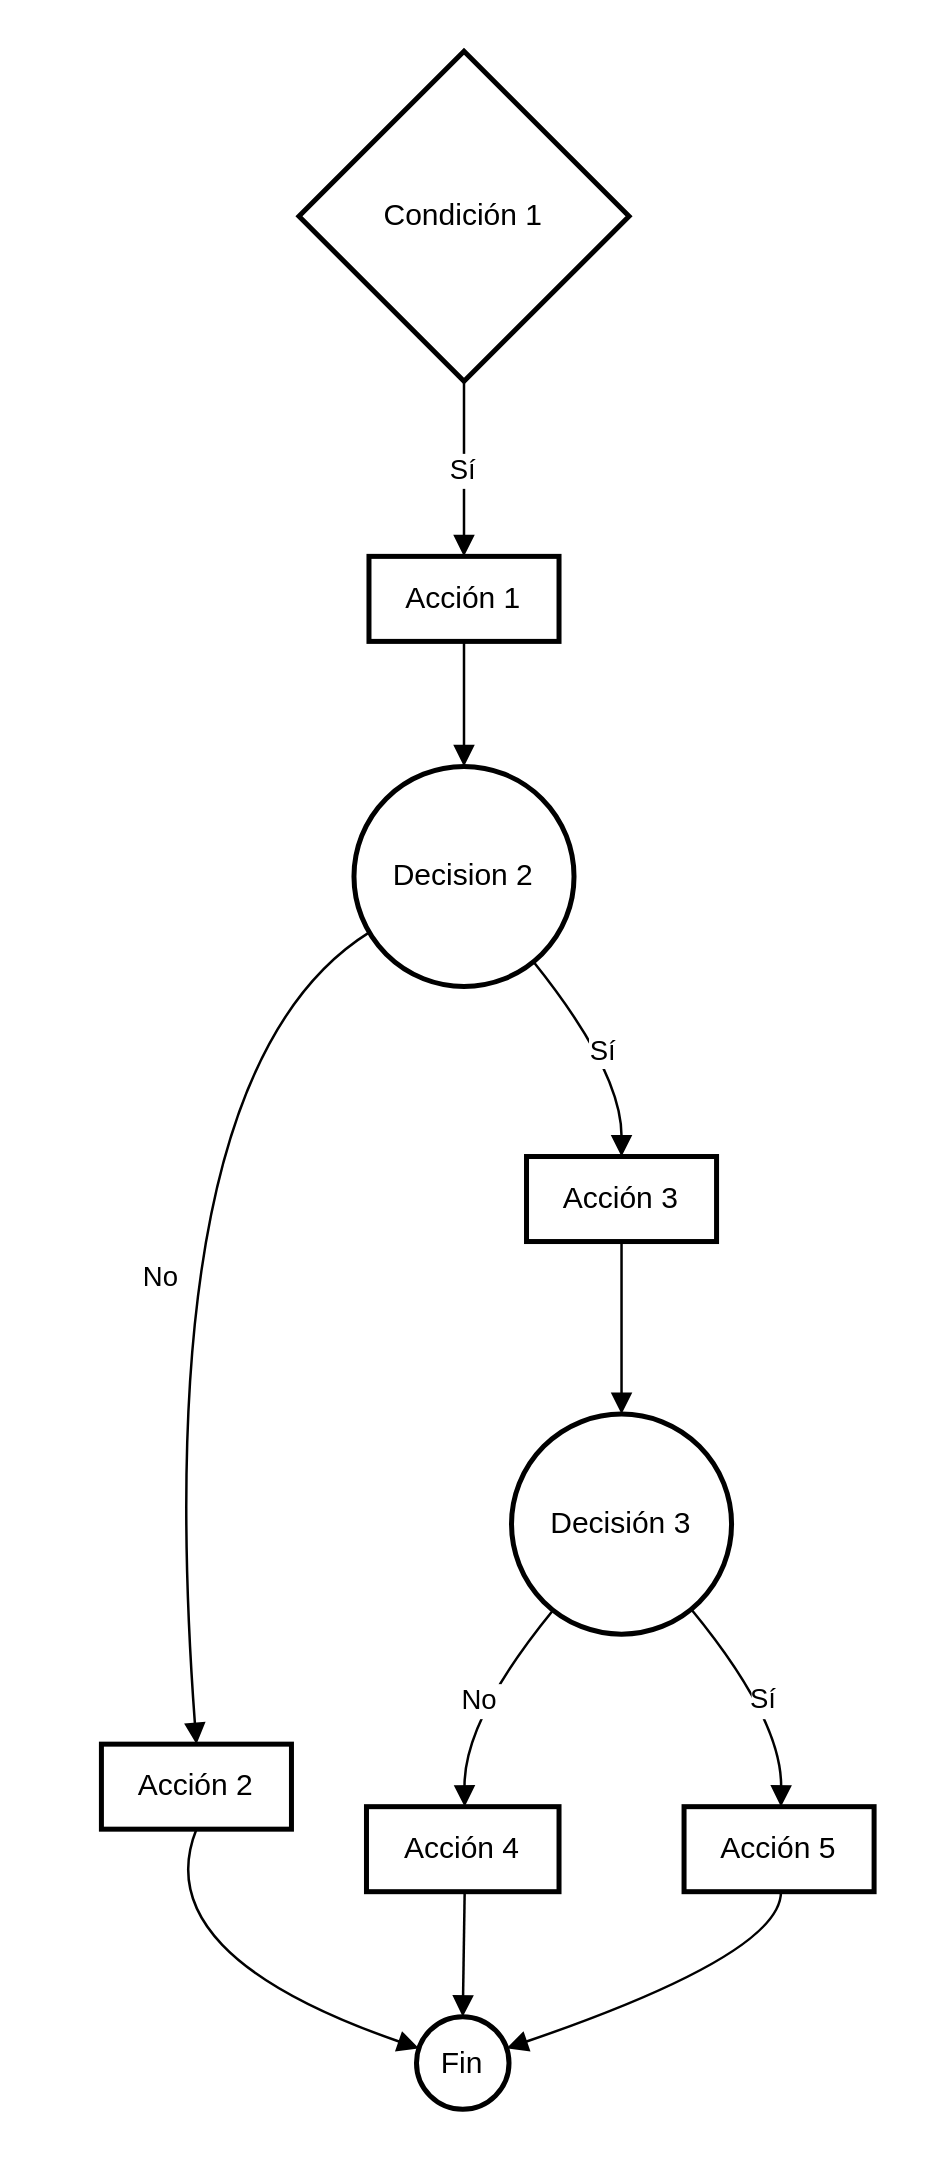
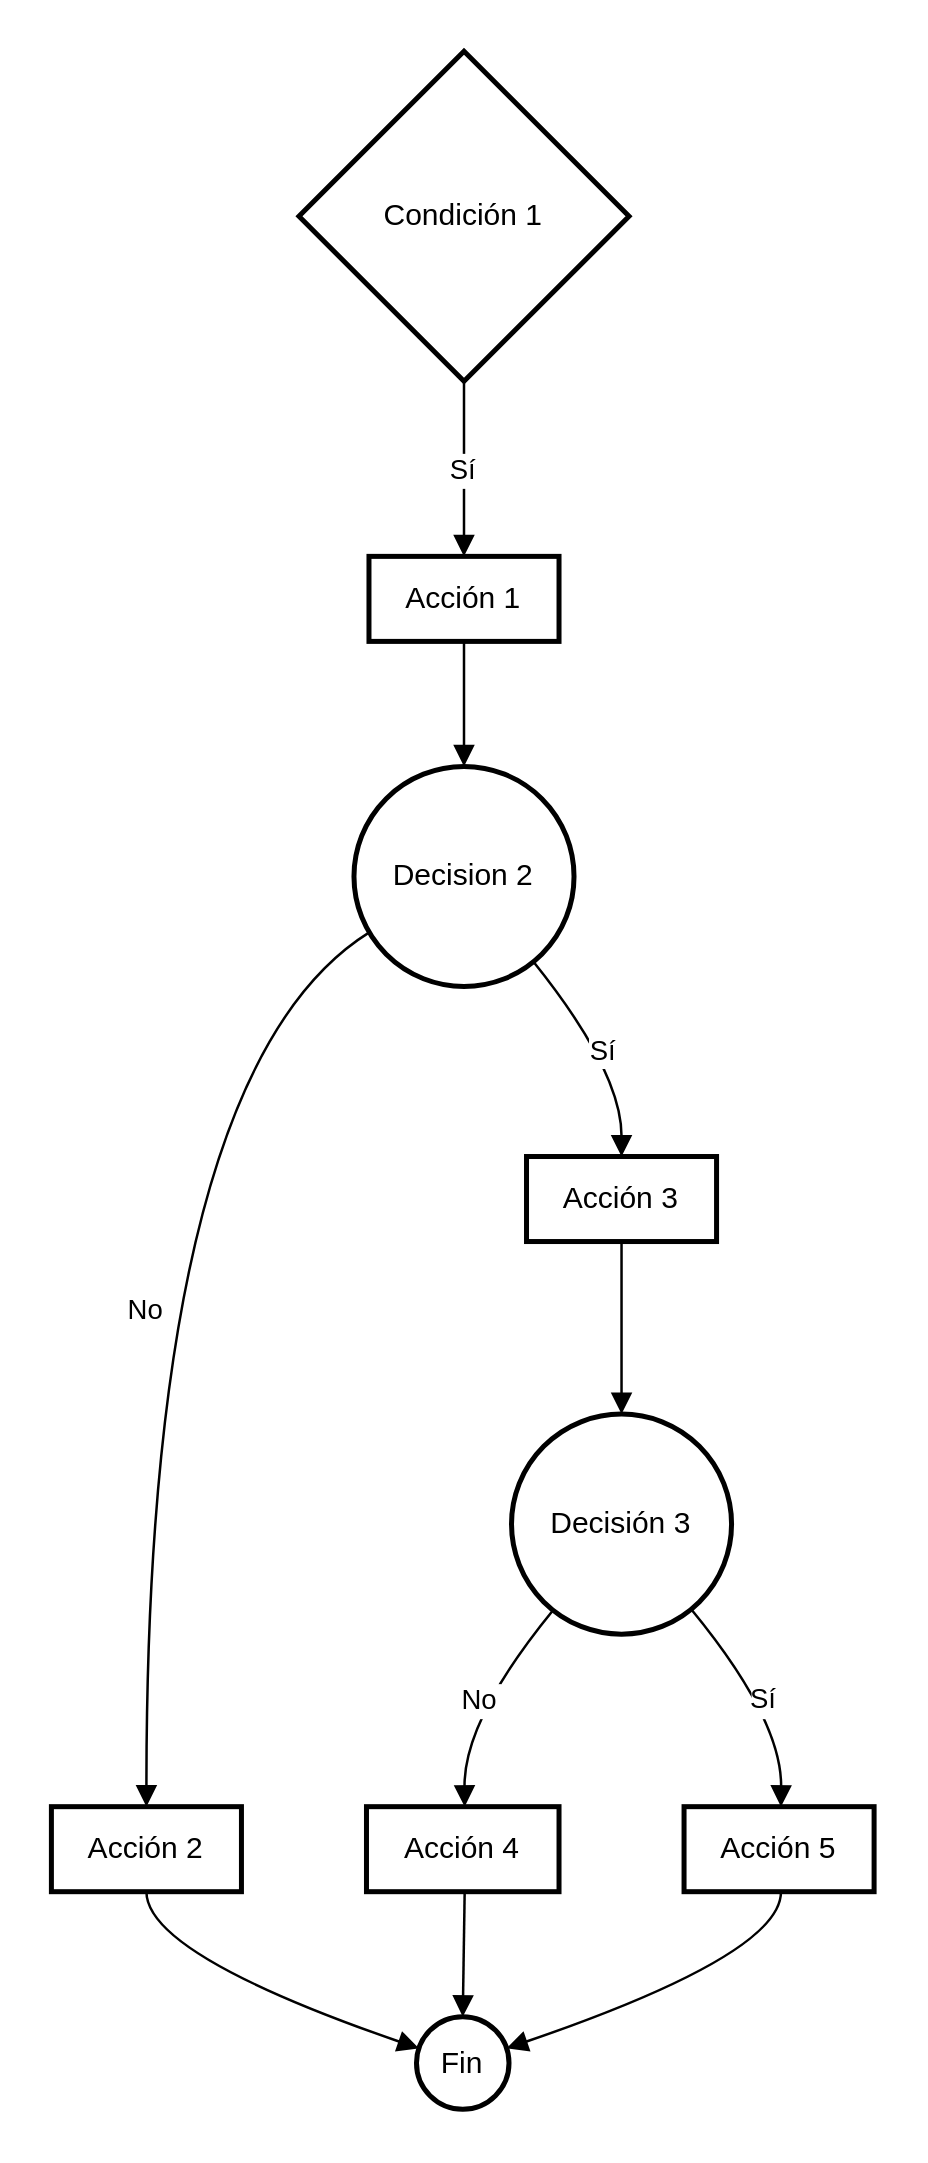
  <mxCell id="0" />
  <mxCell id="1" parent="0" />
  <mxCell id="2" value="Condición 1" style="rhombus;strokeWidth=2;whiteSpace=wrap;" vertex="1" parent="1"><mxGeometry x="119" y="20" width="132" height="132" as="geometry" /></mxCell>
  <mxCell id="3" value="Acción 1" style="whiteSpace=wrap;strokeWidth=2;" vertex="1" parent="1"><mxGeometry x="147" y="222" width="76" height="34" as="geometry" /></mxCell>
  <mxCell id="4" value="Decision 2" style="ellipse;aspect=fixed;strokeWidth=2;whiteSpace=wrap;" vertex="1" parent="1"><mxGeometry x="141" y="306" width="88" height="88" as="geometry" /></mxCell>
- <mxCell id="5" value="Acción 2" style="whiteSpace=wrap;strokeWidth=2;" vertex="1" parent="1"><mxGeometry x="40" y="697" width="76" height="34" as="geometry" /></mxCell>
+ <mxCell id="5" value="Acción 2" style="whiteSpace=wrap;strokeWidth=2;" vertex="1" parent="1"><mxGeometry y="722" width="76" height="34" as="geometry" x="20" /></mxCell>
  <mxCell id="6" value="Fin" style="ellipse;aspect=fixed;strokeWidth=2;whiteSpace=wrap;" vertex="1" parent="1"><mxGeometry x="166" y="806" width="37" height="37" as="geometry" /></mxCell>
  <mxCell id="7" value="Acción 3" style="whiteSpace=wrap;strokeWidth=2;" vertex="1" parent="1"><mxGeometry x="210" y="462" width="76" height="34" as="geometry" /></mxCell>
  <mxCell id="8" value="Decisión 3" style="ellipse;aspect=fixed;strokeWidth=2;whiteSpace=wrap;" vertex="1" parent="1"><mxGeometry x="204" y="565" width="88" height="88" as="geometry" /></mxCell>
  <mxCell id="9" value="Acción 4" style="whiteSpace=wrap;strokeWidth=2;" vertex="1" parent="1"><mxGeometry x="146" y="722" width="77" height="34" as="geometry" /></mxCell>
  <mxCell id="10" value="Acción 5" style="whiteSpace=wrap;strokeWidth=2;" vertex="1" parent="1"><mxGeometry x="273" y="722" width="76" height="34" as="geometry" /></mxCell>
  <mxCell id="11" value="Sí" style="curved=1;startArrow=none;endArrow=block;exitX=0.5;exitY=1;entryX=0.5;entryY=-0.01;" edge="1" parent="1" source="2" target="3"><mxGeometry relative="1" as="geometry"><Array as="points" /></mxGeometry></mxCell>
  <mxCell id="12" value="" style="curved=1;startArrow=none;endArrow=block;exitX=0.5;exitY=0.99;entryX=0.5;entryY=0;" edge="1" parent="1" source="3" target="4"><mxGeometry relative="1" as="geometry"><Array as="points" /></mxGeometry></mxCell>
  <mxCell id="13" value="No" style="curved=1;startArrow=none;endArrow=block;exitX=0;exitY=0.8;entryX=0.5;entryY=0;" edge="1" parent="1" source="4" target="5"><mxGeometry relative="1" as="geometry"><Array as="points"><mxPoint x="58" y="428" /></Array></mxGeometry></mxCell>
  <mxCell id="14" value="" style="curved=1;startArrow=none;endArrow=block;exitX=0.5;exitY=1;entryX=0.01;entryY=0.32;" edge="1" parent="1" source="5" target="6"><mxGeometry relative="1" as="geometry"><Array as="points"><mxPoint x="58" y="781" /></Array></mxGeometry></mxCell>
  <mxCell id="15" value="Sí" style="curved=1;startArrow=none;endArrow=block;exitX=0.9;exitY=0.99;entryX=0.5;entryY=0.01;" edge="1" parent="1" source="4" target="7"><mxGeometry relative="1" as="geometry"><Array as="points"><mxPoint x="248" y="428" /></Array></mxGeometry></mxCell>
  <mxCell id="16" value="" style="curved=1;startArrow=none;endArrow=block;exitX=0.5;exitY=1.01;entryX=0.5;entryY=0;" edge="1" parent="1" source="7" target="8"><mxGeometry relative="1" as="geometry"><Array as="points" /></mxGeometry></mxCell>
  <mxCell id="17" value="No" style="curved=1;startArrow=none;endArrow=block;exitX=0.1;exitY=1;entryX=0.51;entryY=0;" edge="1" parent="1" source="8" target="9"><mxGeometry relative="1" as="geometry"><Array as="points"><mxPoint x="185" y="687" /></Array></mxGeometry></mxCell>
  <mxCell id="18" value="" style="curved=1;startArrow=none;endArrow=block;exitX=0.51;exitY=1;entryX=0.51;entryY=0;" edge="1" parent="1" source="9" target="6"><mxGeometry relative="1" as="geometry"><Array as="points" /></mxGeometry></mxCell>
  <mxCell id="19" value="Sí" style="curved=1;startArrow=none;endArrow=block;exitX=0.91;exitY=1;entryX=0.51;entryY=0;" edge="1" parent="1" source="8" target="10"><mxGeometry relative="1" as="geometry"><Array as="points"><mxPoint x="312" y="687" /></Array></mxGeometry></mxCell>
  <mxCell id="20" value="" style="curved=1;startArrow=none;endArrow=block;exitX=0.51;exitY=1;entryX=1.01;entryY=0.32;" edge="1" parent="1" source="10" target="6"><mxGeometry relative="1" as="geometry"><Array as="points"><mxPoint x="312" y="781" /></Array></mxGeometry></mxCell>
